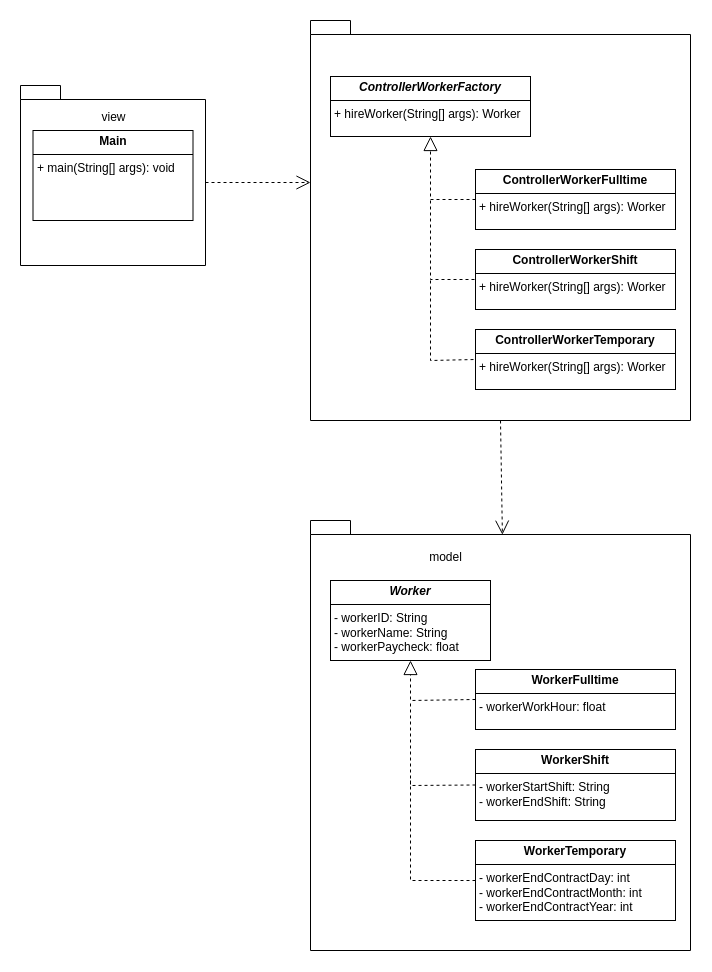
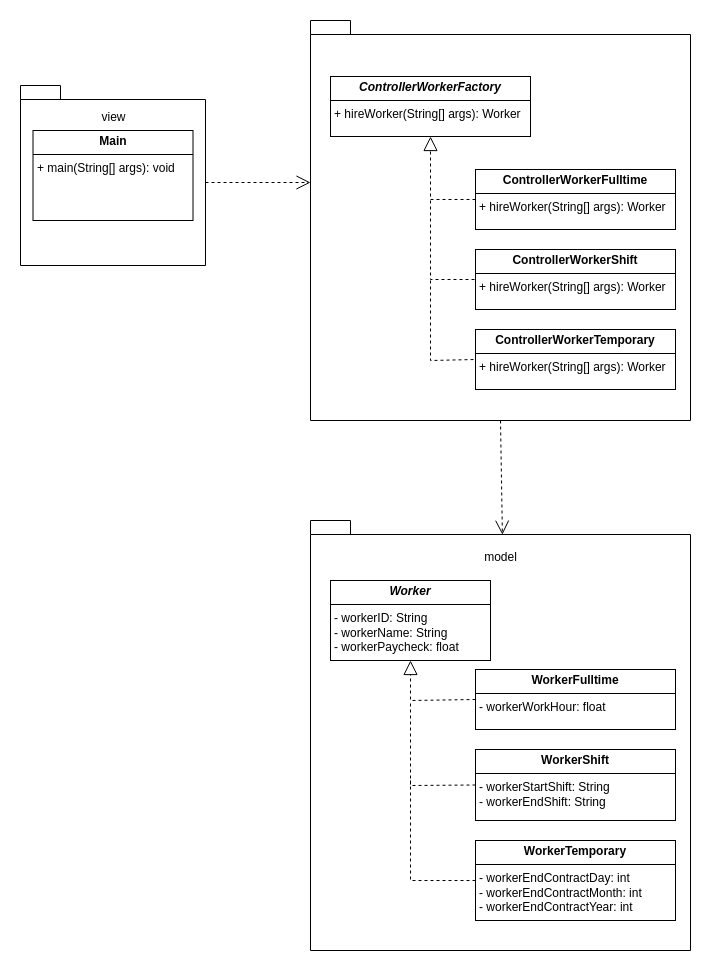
  <mxCell id="0" />
  <mxCell id="1" parent="0" />
  <mxCell id="2" value="" style="shape=folder;fontStyle=1;spacingTop=10;tabWidth=40;tabHeight=14;tabPosition=left;html=1;whiteSpace=wrap;" vertex="1" parent="1"><mxGeometry x="20" y="85" width="185" height="180" as="geometry" /></mxCell>
  <mxCell id="3" value="&lt;p style=&quot;margin:0px;margin-top:4px;text-align:center;&quot;&gt;&lt;b&gt;Main&lt;/b&gt;&lt;/p&gt;&lt;hr size=&quot;1&quot; style=&quot;border-style:solid;&quot;&gt;&lt;p style=&quot;margin:0px;margin-left:4px;&quot;&gt;&lt;/p&gt;&lt;p style=&quot;margin:0px;margin-left:4px;&quot;&gt;+ main(String[] args): void&lt;/p&gt;" style="verticalAlign=top;align=left;overflow=fill;html=1;whiteSpace=wrap;" vertex="1" parent="1"><mxGeometry x="32.5" y="130" width="160" height="90" as="geometry" /></mxCell>
  <mxCell id="4" value="" style="shape=folder;fontStyle=1;spacingTop=10;tabWidth=40;tabHeight=14;tabPosition=left;html=1;whiteSpace=wrap;" vertex="1" parent="1"><mxGeometry x="310" y="20" width="380" height="400" as="geometry" /></mxCell>
  <mxCell id="5" value="&lt;span style=&quot;font-weight: normal;&quot;&gt;view&lt;/span&gt;" style="text;align=center;fontStyle=1;verticalAlign=middle;spacingLeft=3;spacingRight=3;strokeColor=none;rotatable=0;points=[[0,0.5],[1,0.5]];portConstraint=eastwest;html=1;" vertex="1" parent="1"><mxGeometry x="72.5" y="104" width="80" height="26" as="geometry" /></mxCell>
  <mxCell id="6" value="&lt;p style=&quot;margin:0px;margin-top:4px;text-align:center;&quot;&gt;&lt;b&gt;&lt;i&gt;ControllerWorkerFactory&lt;/i&gt;&lt;/b&gt;&lt;/p&gt;&lt;hr size=&quot;1&quot; style=&quot;border-style:solid;&quot;&gt;&lt;p style=&quot;margin:0px;margin-left:4px;&quot;&gt;&lt;/p&gt;&lt;p style=&quot;margin:0px;margin-left:4px;&quot;&gt;+ hireWorker(String[] args): Worker&lt;/p&gt;" style="verticalAlign=top;align=left;overflow=fill;html=1;whiteSpace=wrap;" vertex="1" parent="1"><mxGeometry x="330" y="76" width="200" height="60" as="geometry" /></mxCell>
  <mxCell id="7" value="" style="endArrow=open;dashed=1;endFill=0;endSize=12;html=1;rounded=0;exitX=0;exitY=0;exitDx=185;exitDy=97;exitPerimeter=0;entryX=0;entryY=0;entryDx=0;entryDy=162;entryPerimeter=0;" edge="1" parent="1" source="2" target="4"><mxGeometry width="160" relative="1" as="geometry"><mxPoint x="280" y="390" as="sourcePoint" /><mxPoint x="440" y="390" as="targetPoint" /></mxGeometry></mxCell>
  <mxCell id="8" value="&lt;p style=&quot;margin:0px;margin-top:4px;text-align:center;&quot;&gt;&lt;b&gt;ControllerWorkerFulltime&lt;/b&gt;&lt;/p&gt;&lt;hr size=&quot;1&quot; style=&quot;border-style:solid;&quot;&gt;&lt;p style=&quot;margin:0px;margin-left:4px;&quot;&gt;&lt;/p&gt;&lt;p style=&quot;margin:0px;margin-left:4px;&quot;&gt;+ hireWorker(String[] args): Worker&lt;/p&gt;" style="verticalAlign=top;align=left;overflow=fill;html=1;whiteSpace=wrap;" vertex="1" parent="1"><mxGeometry x="475" y="169" width="200" height="60" as="geometry" /></mxCell>
  <mxCell id="9" value="&lt;p style=&quot;margin:0px;margin-top:4px;text-align:center;&quot;&gt;&lt;b&gt;ControllerWorkerShift&lt;/b&gt;&lt;/p&gt;&lt;hr size=&quot;1&quot; style=&quot;border-style:solid;&quot;&gt;&lt;p style=&quot;margin:0px;margin-left:4px;&quot;&gt;&lt;/p&gt;&lt;p style=&quot;margin:0px;margin-left:4px;&quot;&gt;+ hireWorker(String[] args): Worker&lt;/p&gt;" style="verticalAlign=top;align=left;overflow=fill;html=1;whiteSpace=wrap;" vertex="1" parent="1"><mxGeometry x="475" y="249" width="200" height="60" as="geometry" /></mxCell>
  <mxCell id="10" value="&lt;p style=&quot;margin:0px;margin-top:4px;text-align:center;&quot;&gt;&lt;b&gt;ControllerWorkerTemporary&lt;/b&gt;&lt;/p&gt;&lt;hr size=&quot;1&quot; style=&quot;border-style:solid;&quot;&gt;&lt;p style=&quot;margin:0px;margin-left:4px;&quot;&gt;&lt;/p&gt;&lt;p style=&quot;margin:0px;margin-left:4px;&quot;&gt;+ hireWorker(String[] args): Worker&lt;/p&gt;" style="verticalAlign=top;align=left;overflow=fill;html=1;whiteSpace=wrap;" vertex="1" parent="1"><mxGeometry x="475" y="329" width="200" height="60" as="geometry" /></mxCell>
  <mxCell id="11" value="" style="endArrow=block;dashed=1;endFill=0;endSize=12;html=1;rounded=0;entryX=0.5;entryY=1;entryDx=0;entryDy=0;exitX=0;exitY=0.5;exitDx=0;exitDy=0;" edge="1" parent="1" source="8" target="6"><mxGeometry width="160" relative="1" as="geometry"><mxPoint x="120" y="410" as="sourcePoint" /><mxPoint x="440" y="360" as="targetPoint" /><Array as="points"><mxPoint x="430" y="199" /></Array></mxGeometry></mxCell>
  <mxCell id="12" value="" style="endArrow=none;dashed=1;endFill=0;endSize=12;html=1;rounded=0;entryX=0;entryY=0.5;entryDx=0;entryDy=0;" edge="1" parent="1" target="9"><mxGeometry width="160" relative="1" as="geometry"><mxPoint x="430" y="200" as="sourcePoint" /><mxPoint x="440" y="360" as="targetPoint" /><Array as="points"><mxPoint x="430" y="279" /></Array></mxGeometry></mxCell>
  <mxCell id="13" value="" style="endArrow=none;dashed=1;endFill=0;endSize=12;html=1;rounded=0;entryX=0;entryY=0.5;entryDx=0;entryDy=0;" edge="1" parent="1" target="10"><mxGeometry width="160" relative="1" as="geometry"><mxPoint x="430" y="280" as="sourcePoint" /><mxPoint x="440" y="360" as="targetPoint" /><Array as="points"><mxPoint x="430" y="360" /></Array></mxGeometry></mxCell>
  <mxCell id="14" value="" style="shape=folder;fontStyle=1;spacingTop=10;tabWidth=40;tabHeight=14;tabPosition=left;html=1;whiteSpace=wrap;" vertex="1" parent="1"><mxGeometry x="310" y="520" width="380" height="430" as="geometry" /></mxCell>
- <mxCell id="15" value="&lt;span style=&quot;font-weight: normal;&quot;&gt;model&lt;/span&gt;" style="text;align=center;fontStyle=1;verticalAlign=middle;spacingLeft=3;spacingRight=3;strokeColor=none;rotatable=0;points=[[0,0.5],[1,0.5]];portConstraint=eastwest;html=1;" vertex="1" parent="1"><mxGeometry x="405" y="544" width="80" height="26" as="geometry" /></mxCell>
+ <mxCell id="15" value="&lt;span style=&quot;font-weight: normal;&quot;&gt;model&lt;/span&gt;" style="text;align=center;fontStyle=1;verticalAlign=middle;spacingLeft=3;spacingRight=3;strokeColor=none;rotatable=0;points=[[0,0.5],[1,0.5]];portConstraint=eastwest;html=1;" vertex="1" parent="1"><mxGeometry x="460" y="544" width="80" height="26" as="geometry" /></mxCell>
  <mxCell id="16" value="&lt;p style=&quot;margin:0px;margin-top:4px;text-align:center;&quot;&gt;&lt;b&gt;WorkerFulltime&lt;/b&gt;&lt;/p&gt;&lt;hr size=&quot;1&quot; style=&quot;border-style:solid;&quot;&gt;&lt;p style=&quot;margin:0px;margin-left:4px;&quot;&gt;&lt;/p&gt;&lt;p style=&quot;margin:0px;margin-left:4px;&quot;&gt;- workerWorkHour: float&lt;/p&gt;" style="verticalAlign=top;align=left;overflow=fill;html=1;whiteSpace=wrap;" vertex="1" parent="1"><mxGeometry x="475" y="669" width="200" height="60" as="geometry" /></mxCell>
  <mxCell id="17" value="&lt;p style=&quot;margin:0px;margin-top:4px;text-align:center;&quot;&gt;&lt;b&gt;WorkerShift&lt;/b&gt;&lt;/p&gt;&lt;hr size=&quot;1&quot; style=&quot;border-style:solid;&quot;&gt;&lt;p style=&quot;margin:0px;margin-left:4px;&quot;&gt;&lt;/p&gt;&lt;p style=&quot;margin:0px;margin-left:4px;&quot;&gt;- workerStartShift: String&lt;/p&gt;&lt;p style=&quot;margin:0px;margin-left:4px;&quot;&gt;- workerEndShift: String&lt;br&gt;&lt;/p&gt;" style="verticalAlign=top;align=left;overflow=fill;html=1;whiteSpace=wrap;" vertex="1" parent="1"><mxGeometry x="475" y="749" width="200" height="71" as="geometry" /></mxCell>
  <mxCell id="18" value="&lt;p style=&quot;margin:0px;margin-top:4px;text-align:center;&quot;&gt;&lt;b&gt;WorkerTemporary&lt;/b&gt;&lt;/p&gt;&lt;hr size=&quot;1&quot; style=&quot;border-style:solid;&quot;&gt;&lt;p style=&quot;margin:0px;margin-left:4px;&quot;&gt;&lt;/p&gt;&lt;p style=&quot;margin:0px;margin-left:4px;&quot;&gt;- workerEndContractDay: int&lt;/p&gt;&lt;p style=&quot;margin:0px;margin-left:4px;&quot;&gt;- workerEndContractMonth: int&lt;br&gt;&lt;/p&gt;&lt;p style=&quot;margin:0px;margin-left:4px;&quot;&gt;- workerEndContractYear: int&lt;br&gt;&lt;/p&gt;" style="verticalAlign=top;align=left;overflow=fill;html=1;whiteSpace=wrap;" vertex="1" parent="1"><mxGeometry x="475" y="840" width="200" height="80" as="geometry" /></mxCell>
  <mxCell id="19" value="&lt;p style=&quot;margin:0px;margin-top:4px;text-align:center;&quot;&gt;&lt;b&gt;&lt;i&gt;Worker&lt;/i&gt;&lt;/b&gt;&lt;/p&gt;&lt;hr size=&quot;1&quot; style=&quot;border-style:solid;&quot;&gt;&lt;p style=&quot;margin:0px;margin-left:4px;&quot;&gt;- workerID: String&lt;/p&gt;&lt;p style=&quot;margin: 0px 0px 0px 4px;&quot;&gt;- workerName: String&lt;/p&gt;&lt;p style=&quot;margin: 0px 0px 0px 4px;&quot;&gt;- workerPaycheck: float&lt;/p&gt;" style="verticalAlign=top;align=left;overflow=fill;html=1;whiteSpace=wrap;" vertex="1" parent="1"><mxGeometry x="330" y="580" width="160" height="80" as="geometry" /></mxCell>
  <mxCell id="20" value="" style="endArrow=block;dashed=1;endFill=0;endSize=12;html=1;rounded=0;entryX=0.5;entryY=1;entryDx=0;entryDy=0;exitX=0;exitY=0.5;exitDx=0;exitDy=0;" edge="1" parent="1" source="16" target="19"><mxGeometry width="160" relative="1" as="geometry"><mxPoint x="180" y="784" as="sourcePoint" /><mxPoint x="340" y="784" as="targetPoint" /><Array as="points"><mxPoint x="410" y="700" /></Array></mxGeometry></mxCell>
  <mxCell id="21" value="" style="endArrow=none;dashed=1;endFill=0;endSize=12;html=1;rounded=0;exitX=0;exitY=0.5;exitDx=0;exitDy=0;" edge="1" parent="1" source="17"><mxGeometry width="160" relative="1" as="geometry"><mxPoint x="280" y="660" as="sourcePoint" /><mxPoint x="410" y="700" as="targetPoint" /><Array as="points"><mxPoint x="410" y="785" /></Array></mxGeometry></mxCell>
  <mxCell id="22" value="" style="endArrow=none;dashed=1;endFill=0;endSize=12;html=1;rounded=0;exitX=0;exitY=0.5;exitDx=0;exitDy=0;" edge="1" parent="1" source="18"><mxGeometry width="160" relative="1" as="geometry"><mxPoint x="280" y="860" as="sourcePoint" /><mxPoint x="410" y="780" as="targetPoint" /><Array as="points"><mxPoint x="410" y="880" /></Array></mxGeometry></mxCell>
  <mxCell id="23" value="" style="endArrow=open;dashed=1;endFill=0;endSize=12;html=1;rounded=0;entryX=0.505;entryY=0.033;entryDx=0;entryDy=0;entryPerimeter=0;exitX=0.5;exitY=1;exitDx=0;exitDy=0;exitPerimeter=0;" edge="1" parent="1" source="4" target="14"><mxGeometry width="160" relative="1" as="geometry"><mxPoint x="280" y="360" as="sourcePoint" /><mxPoint x="440" y="360" as="targetPoint" /></mxGeometry></mxCell>
